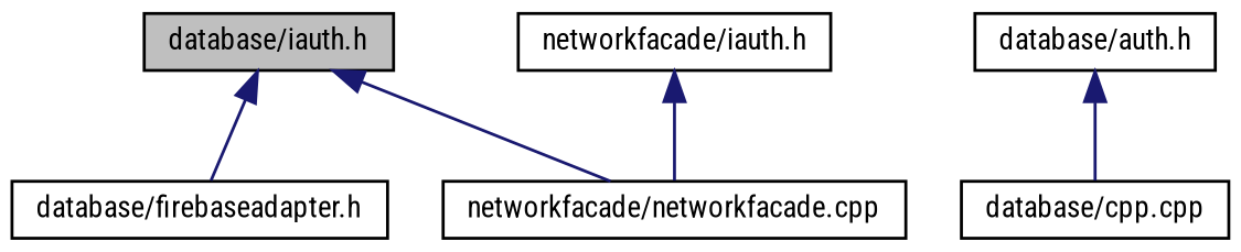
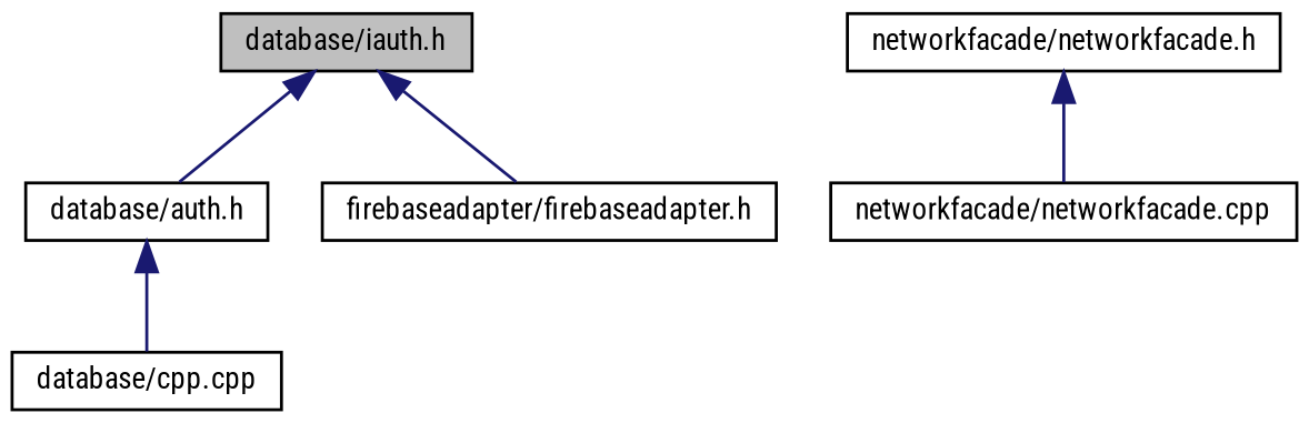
  digraph {
    fontname="Roboto Condensed"
    node [color=black fillcolor=white fontname="Roboto Condensed" fontsize=10 shape=record style=filled]
    edge [color=midnightblue dir=back fontname="Roboto Condensed" fontsize=10 labelfontname=Helvetica labelfontsize=10 style=solid]
    n1 [fillcolor=grey75 fontcolor=black height=0.2 label="database/iauth.h" width=0.4]
    n2 [height=0.2 label="database/auth.h" width=0.4]
-   n3 [height=0.2 label="database/firebaseadapter.h" width=0.4]
+   n3 [height=0.2 label="firebaseadapter/firebaseadapter.h" width=0.4]
    n4 [height=0.2 label="database/cpp.cpp" width=0.4]
-   n5 [height=0.2 label="networkfacade/iauth.h" width=0.4]
+   n5 [height=0.2 label="networkfacade/networkfacade.h" width=0.4]
    n6 [height=0.2 label="networkfacade/networkfacade.cpp" width=0.4]
-   n1 -> n6
+   n1 -> n2
    n1 -> n3
    n2 -> n4
    n5 -> n6
  }
